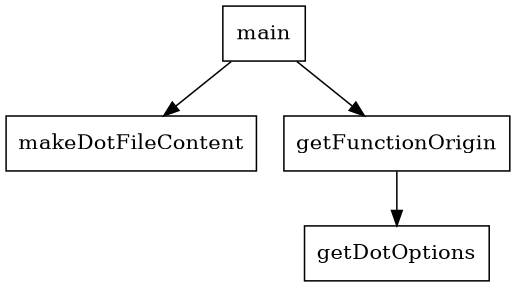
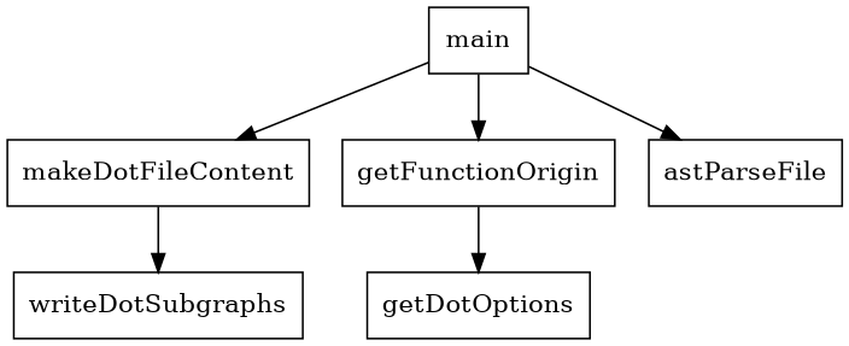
  digraph {
    node [shape=box]
    main
    makeDotFileContent
    getFunctionOrigin
+   astParseFile
+   writeDotSubgraphs
    getDotOptions
    main -> makeDotFileContent
    main -> getFunctionOrigin
+   main -> astParseFile
+   makeDotFileContent -> writeDotSubgraphs
    getFunctionOrigin -> getDotOptions
  }
